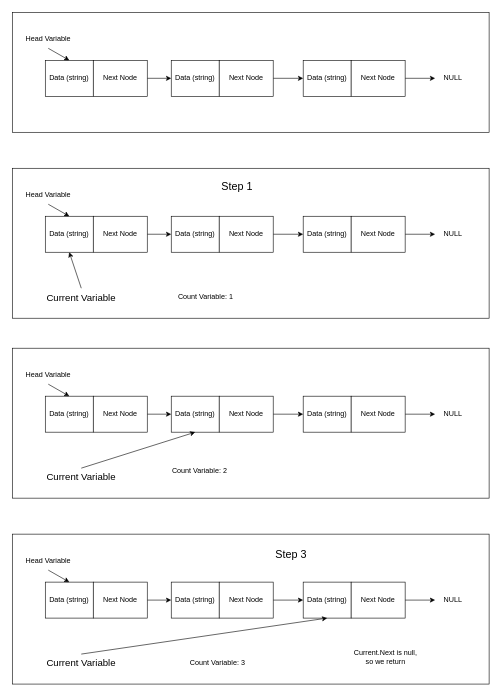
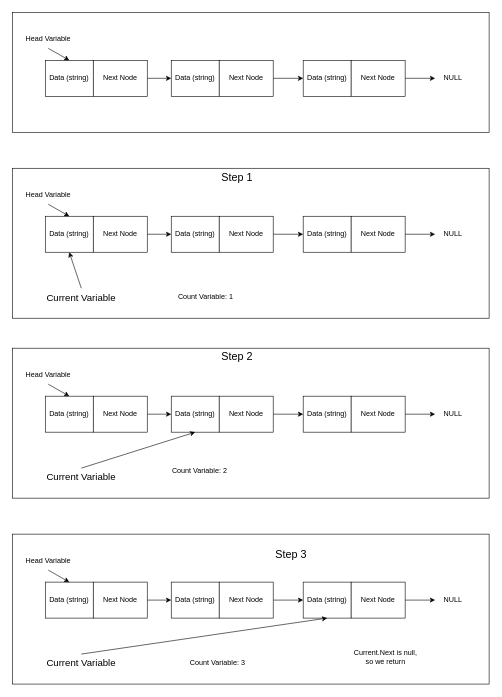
  <mxCell id="0" />
  <mxCell id="1" parent="0" />
  <mxCell id="2" value="" style="rounded=0;whiteSpace=wrap;html=1;" vertex="1" parent="1"><mxGeometry y="20" width="795" height="200" as="geometry" x="20" /></mxCell>
  <mxCell id="3" value="Data (string)" style="rounded=0;whiteSpace=wrap;html=1;" vertex="1" parent="1"><mxGeometry x="75" y="100" width="80" height="60" as="geometry" /></mxCell>
  <mxCell id="4" style="edgeStyle=none;html=1;exitX=0.5;exitY=1;exitDx=0;exitDy=0;entryX=0.5;entryY=0;entryDx=0;entryDy=0;" edge="1" parent="1" source="5" target="3"><mxGeometry relative="1" as="geometry" /></mxCell>
  <mxCell id="5" value="Head Variable" style="text;html=1;strokeColor=none;fillColor=none;align=center;verticalAlign=middle;whiteSpace=wrap;rounded=0;" vertex="1" parent="1"><mxGeometry x="25" y="50" width="110" height="30" as="geometry" /></mxCell>
  <mxCell id="6" value="" style="edgeStyle=none;html=1;" edge="1" parent="1" source="7" target="8"><mxGeometry relative="1" as="geometry" /></mxCell>
  <mxCell id="7" value="Next Node" style="rounded=0;whiteSpace=wrap;html=1;" vertex="1" parent="1"><mxGeometry x="155" y="100" width="90" height="60" as="geometry" /></mxCell>
  <mxCell id="8" value="Data (string)" style="rounded=0;whiteSpace=wrap;html=1;" vertex="1" parent="1"><mxGeometry x="285" y="100" width="80" height="60" as="geometry" /></mxCell>
  <mxCell id="9" style="edgeStyle=none;html=1;exitX=1;exitY=0.5;exitDx=0;exitDy=0;entryX=0;entryY=0.5;entryDx=0;entryDy=0;" edge="1" parent="1" source="10" target="11"><mxGeometry relative="1" as="geometry" /></mxCell>
  <mxCell id="10" value="Next Node" style="rounded=0;whiteSpace=wrap;html=1;" vertex="1" parent="1"><mxGeometry x="365" y="100" width="90" height="60" as="geometry" /></mxCell>
  <mxCell id="11" value="Data (string)" style="rounded=0;whiteSpace=wrap;html=1;" vertex="1" parent="1"><mxGeometry x="505" y="100" width="80" height="60" as="geometry" /></mxCell>
  <mxCell id="12" style="edgeStyle=none;html=1;exitX=1;exitY=0.5;exitDx=0;exitDy=0;entryX=0;entryY=0.5;entryDx=0;entryDy=0;" edge="1" parent="1" source="13" target="14"><mxGeometry relative="1" as="geometry" /></mxCell>
  <mxCell id="13" value="Next Node" style="rounded=0;whiteSpace=wrap;html=1;" vertex="1" parent="1"><mxGeometry x="585" y="100" width="90" height="60" as="geometry" /></mxCell>
  <mxCell id="14" value="NULL" style="text;html=1;strokeColor=none;fillColor=none;align=center;verticalAlign=middle;whiteSpace=wrap;rounded=0;" vertex="1" parent="1"><mxGeometry x="725" y="115" width="60" height="30" as="geometry" /></mxCell>
  <mxCell id="15" value="" style="rounded=0;whiteSpace=wrap;html=1;" vertex="1" parent="1"><mxGeometry y="280" width="795" height="250" as="geometry" x="20" /></mxCell>
  <mxCell id="16" value="Data (string)" style="rounded=0;whiteSpace=wrap;html=1;" vertex="1" parent="1"><mxGeometry x="75" y="360" width="80" height="60" as="geometry" /></mxCell>
  <mxCell id="17" style="edgeStyle=none;html=1;exitX=0.5;exitY=1;exitDx=0;exitDy=0;entryX=0.5;entryY=0;entryDx=0;entryDy=0;" edge="1" parent="1" source="18" target="16"><mxGeometry relative="1" as="geometry" /></mxCell>
  <mxCell id="18" value="Head Variable" style="text;html=1;strokeColor=none;fillColor=none;align=center;verticalAlign=middle;whiteSpace=wrap;rounded=0;" vertex="1" parent="1"><mxGeometry x="25" y="310" width="110" height="30" as="geometry" /></mxCell>
  <mxCell id="19" value="" style="edgeStyle=none;html=1;" edge="1" parent="1" source="20" target="21"><mxGeometry relative="1" as="geometry" /></mxCell>
  <mxCell id="20" value="Next Node" style="rounded=0;whiteSpace=wrap;html=1;" vertex="1" parent="1"><mxGeometry x="155" y="360" width="90" height="60" as="geometry" /></mxCell>
  <mxCell id="21" value="Data (string)" style="rounded=0;whiteSpace=wrap;html=1;" vertex="1" parent="1"><mxGeometry x="285" y="360" width="80" height="60" as="geometry" /></mxCell>
  <mxCell id="22" style="edgeStyle=none;html=1;exitX=1;exitY=0.5;exitDx=0;exitDy=0;entryX=0;entryY=0.5;entryDx=0;entryDy=0;" edge="1" parent="1" source="23" target="24"><mxGeometry relative="1" as="geometry" /></mxCell>
  <mxCell id="23" value="Next Node" style="rounded=0;whiteSpace=wrap;html=1;" vertex="1" parent="1"><mxGeometry x="365" y="360" width="90" height="60" as="geometry" /></mxCell>
  <mxCell id="24" value="Data (string)" style="rounded=0;whiteSpace=wrap;html=1;" vertex="1" parent="1"><mxGeometry x="505" y="360" width="80" height="60" as="geometry" /></mxCell>
  <mxCell id="25" style="edgeStyle=none;html=1;exitX=1;exitY=0.5;exitDx=0;exitDy=0;entryX=0;entryY=0.5;entryDx=0;entryDy=0;" edge="1" parent="1" source="26" target="27"><mxGeometry relative="1" as="geometry" /></mxCell>
  <mxCell id="26" value="Next Node" style="rounded=0;whiteSpace=wrap;html=1;" vertex="1" parent="1"><mxGeometry x="585" y="360" width="90" height="60" as="geometry" /></mxCell>
  <mxCell id="27" value="NULL" style="text;html=1;strokeColor=none;fillColor=none;align=center;verticalAlign=middle;whiteSpace=wrap;rounded=0;" vertex="1" parent="1"><mxGeometry x="725" y="375" width="60" height="30" as="geometry" /></mxCell>
- <mxCell id="28" value="&lt;font style=&quot;font-size: 18px;&quot;&gt;Step 1&lt;/font&gt;" style="text;html=1;strokeColor=none;fillColor=none;align=center;verticalAlign=middle;whiteSpace=wrap;rounded=0;" vertex="1" parent="1"><mxGeometry x="365" y="295" width="60" height="30" as="geometry" /></mxCell>
+ <mxCell id="28" value="&lt;font style=&quot;font-size: 18px;&quot;&gt;Step 1&lt;/font&gt;" style="text;html=1;strokeColor=none;fillColor=none;align=center;verticalAlign=middle;whiteSpace=wrap;rounded=0;" vertex="1" parent="1"><mxGeometry x="365" y="280" width="60" height="30" as="geometry" /></mxCell>
  <mxCell id="29" style="edgeStyle=none;html=1;exitX=0.5;exitY=0;exitDx=0;exitDy=0;entryX=0.5;entryY=1;entryDx=0;entryDy=0;fontSize=12;" edge="1" parent="1" source="30" target="16"><mxGeometry relative="1" as="geometry" /></mxCell>
  <mxCell id="30" value="&lt;font size=&quot;3&quot;&gt;Current Variable&lt;/font&gt;" style="text;html=1;strokeColor=none;fillColor=none;align=center;verticalAlign=middle;whiteSpace=wrap;rounded=0;fontSize=18;" vertex="1" parent="1"><mxGeometry x="70" y="480" width="130" height="30" as="geometry" /></mxCell>
  <mxCell id="31" value="Count Variable: 1" style="text;html=1;strokeColor=none;fillColor=none;align=center;verticalAlign=middle;whiteSpace=wrap;rounded=0;fontSize=12;" vertex="1" parent="1"><mxGeometry x="285" y="480" width="115" height="30" as="geometry" /></mxCell>
  <mxCell id="32" value="" style="rounded=0;whiteSpace=wrap;html=1;" vertex="1" parent="1"><mxGeometry y="580" width="795" height="250" as="geometry" x="20" /></mxCell>
  <mxCell id="33" value="Data (string)" style="rounded=0;whiteSpace=wrap;html=1;" vertex="1" parent="1"><mxGeometry x="75" y="660" width="80" height="60" as="geometry" /></mxCell>
  <mxCell id="34" style="edgeStyle=none;html=1;exitX=0.5;exitY=1;exitDx=0;exitDy=0;entryX=0.5;entryY=0;entryDx=0;entryDy=0;" edge="1" parent="1" source="35" target="33"><mxGeometry relative="1" as="geometry" /></mxCell>
  <mxCell id="35" value="Head Variable" style="text;html=1;strokeColor=none;fillColor=none;align=center;verticalAlign=middle;whiteSpace=wrap;rounded=0;" vertex="1" parent="1"><mxGeometry x="25" y="610" width="110" height="30" as="geometry" /></mxCell>
  <mxCell id="36" value="" style="edgeStyle=none;html=1;" edge="1" parent="1" source="37" target="38"><mxGeometry relative="1" as="geometry" /></mxCell>
  <mxCell id="37" value="Next Node" style="rounded=0;whiteSpace=wrap;html=1;" vertex="1" parent="1"><mxGeometry x="155" y="660" width="90" height="60" as="geometry" /></mxCell>
  <mxCell id="38" value="Data (string)" style="rounded=0;whiteSpace=wrap;html=1;" vertex="1" parent="1"><mxGeometry x="285" y="660" width="80" height="60" as="geometry" /></mxCell>
  <mxCell id="39" style="edgeStyle=none;html=1;exitX=1;exitY=0.5;exitDx=0;exitDy=0;entryX=0;entryY=0.5;entryDx=0;entryDy=0;" edge="1" parent="1" source="40" target="41"><mxGeometry relative="1" as="geometry" /></mxCell>
  <mxCell id="40" value="Next Node" style="rounded=0;whiteSpace=wrap;html=1;" vertex="1" parent="1"><mxGeometry x="365" y="660" width="90" height="60" as="geometry" /></mxCell>
  <mxCell id="41" value="Data (string)" style="rounded=0;whiteSpace=wrap;html=1;" vertex="1" parent="1"><mxGeometry x="505" y="660" width="80" height="60" as="geometry" /></mxCell>
  <mxCell id="42" style="edgeStyle=none;html=1;exitX=1;exitY=0.5;exitDx=0;exitDy=0;entryX=0;entryY=0.5;entryDx=0;entryDy=0;" edge="1" parent="1" source="43" target="44"><mxGeometry relative="1" as="geometry" /></mxCell>
  <mxCell id="43" value="Next Node" style="rounded=0;whiteSpace=wrap;html=1;" vertex="1" parent="1"><mxGeometry x="585" y="660" width="90" height="60" as="geometry" /></mxCell>
  <mxCell id="44" value="NULL" style="text;html=1;strokeColor=none;fillColor=none;align=center;verticalAlign=middle;whiteSpace=wrap;rounded=0;" vertex="1" parent="1"><mxGeometry x="725" y="675" width="60" height="30" as="geometry" /></mxCell>
+ <mxCell id="45" value="&lt;font style=&quot;font-size: 18px;&quot;&gt;Step 2&lt;/font&gt;" style="text;html=1;strokeColor=none;fillColor=none;align=center;verticalAlign=middle;whiteSpace=wrap;rounded=0;" vertex="1" parent="1"><mxGeometry x="365" y="580" width="60" height="30" as="geometry" /></mxCell>
  <mxCell id="46" style="edgeStyle=none;html=1;exitX=0.5;exitY=0;exitDx=0;exitDy=0;entryX=0.5;entryY=1;entryDx=0;entryDy=0;fontSize=12;" edge="1" parent="1" source="47" target="38"><mxGeometry relative="1" as="geometry" /></mxCell>
  <mxCell id="47" value="&lt;font size=&quot;3&quot;&gt;Current Variable&lt;/font&gt;" style="text;html=1;strokeColor=none;fillColor=none;align=center;verticalAlign=middle;whiteSpace=wrap;rounded=0;fontSize=18;" vertex="1" parent="1"><mxGeometry x="70" y="780" width="130" height="30" as="geometry" /></mxCell>
  <mxCell id="48" value="Count Variable: 2" style="text;html=1;strokeColor=none;fillColor=none;align=center;verticalAlign=middle;whiteSpace=wrap;rounded=0;fontSize=12;" vertex="1" parent="1"><mxGeometry x="275" y="770" width="115" height="30" as="geometry" /></mxCell>
  <mxCell id="49" value="" style="rounded=0;whiteSpace=wrap;html=1;" vertex="1" parent="1"><mxGeometry y="890" width="795" height="250" as="geometry" x="20" /></mxCell>
  <mxCell id="50" value="Data (string)" style="rounded=0;whiteSpace=wrap;html=1;" vertex="1" parent="1"><mxGeometry x="75" y="970" width="80" height="60" as="geometry" /></mxCell>
  <mxCell id="51" style="edgeStyle=none;html=1;exitX=0.5;exitY=1;exitDx=0;exitDy=0;entryX=0.5;entryY=0;entryDx=0;entryDy=0;" edge="1" parent="1" source="52" target="50"><mxGeometry relative="1" as="geometry" /></mxCell>
  <mxCell id="52" value="Head Variable" style="text;html=1;strokeColor=none;fillColor=none;align=center;verticalAlign=middle;whiteSpace=wrap;rounded=0;" vertex="1" parent="1"><mxGeometry x="25" y="920" width="110" height="30" as="geometry" /></mxCell>
  <mxCell id="53" value="" style="edgeStyle=none;html=1;" edge="1" parent="1" source="54" target="55"><mxGeometry relative="1" as="geometry" /></mxCell>
  <mxCell id="54" value="Next Node" style="rounded=0;whiteSpace=wrap;html=1;" vertex="1" parent="1"><mxGeometry x="155" y="970" width="90" height="60" as="geometry" /></mxCell>
  <mxCell id="55" value="Data (string)" style="rounded=0;whiteSpace=wrap;html=1;" vertex="1" parent="1"><mxGeometry x="285" y="970" width="80" height="60" as="geometry" /></mxCell>
  <mxCell id="56" style="edgeStyle=none;html=1;exitX=1;exitY=0.5;exitDx=0;exitDy=0;entryX=0;entryY=0.5;entryDx=0;entryDy=0;" edge="1" parent="1" source="57" target="58"><mxGeometry relative="1" as="geometry" /></mxCell>
  <mxCell id="57" value="Next Node" style="rounded=0;whiteSpace=wrap;html=1;" vertex="1" parent="1"><mxGeometry x="365" y="970" width="90" height="60" as="geometry" /></mxCell>
  <mxCell id="58" value="Data (string)" style="rounded=0;whiteSpace=wrap;html=1;" vertex="1" parent="1"><mxGeometry x="505" y="970" width="80" height="60" as="geometry" /></mxCell>
  <mxCell id="59" style="edgeStyle=none;html=1;exitX=1;exitY=0.5;exitDx=0;exitDy=0;entryX=0;entryY=0.5;entryDx=0;entryDy=0;" edge="1" parent="1" source="60" target="61"><mxGeometry relative="1" as="geometry" /></mxCell>
  <mxCell id="60" value="Next Node" style="rounded=0;whiteSpace=wrap;html=1;" vertex="1" parent="1"><mxGeometry x="585" y="970" width="90" height="60" as="geometry" /></mxCell>
  <mxCell id="61" value="NULL" style="text;html=1;strokeColor=none;fillColor=none;align=center;verticalAlign=middle;whiteSpace=wrap;rounded=0;" vertex="1" parent="1"><mxGeometry x="725" y="985" width="60" height="30" as="geometry" /></mxCell>
  <mxCell id="62" value="&lt;font style=&quot;font-size: 18px;&quot;&gt;Step 3&lt;/font&gt;" style="text;html=1;strokeColor=none;fillColor=none;align=center;verticalAlign=middle;whiteSpace=wrap;rounded=0;" vertex="1" parent="1"><mxGeometry x="455" y="910" width="60" height="30" as="geometry" /></mxCell>
  <mxCell id="63" style="edgeStyle=none;html=1;exitX=0.5;exitY=0;exitDx=0;exitDy=0;entryX=0.5;entryY=1;entryDx=0;entryDy=0;fontSize=12;" edge="1" parent="1" source="64" target="58"><mxGeometry relative="1" as="geometry" /></mxCell>
  <mxCell id="64" value="&lt;font size=&quot;3&quot;&gt;Current Variable&lt;/font&gt;" style="text;html=1;strokeColor=none;fillColor=none;align=center;verticalAlign=middle;whiteSpace=wrap;rounded=0;fontSize=18;" vertex="1" parent="1"><mxGeometry x="70" y="1090" width="130" height="30" as="geometry" /></mxCell>
  <mxCell id="65" value="Count Variable: 3" style="text;html=1;strokeColor=none;fillColor=none;align=center;verticalAlign=middle;whiteSpace=wrap;rounded=0;fontSize=12;" vertex="1" parent="1"><mxGeometry x="305" y="1090" width="115" height="30" as="geometry" /></mxCell>
  <mxCell id="66" value="Current.Next is null, so we return" style="text;html=1;strokeColor=none;fillColor=none;align=center;verticalAlign=middle;whiteSpace=wrap;rounded=0;fontSize=12;" vertex="1" parent="1"><mxGeometry x="585" y="1070" width="115" height="50" as="geometry" /></mxCell>
